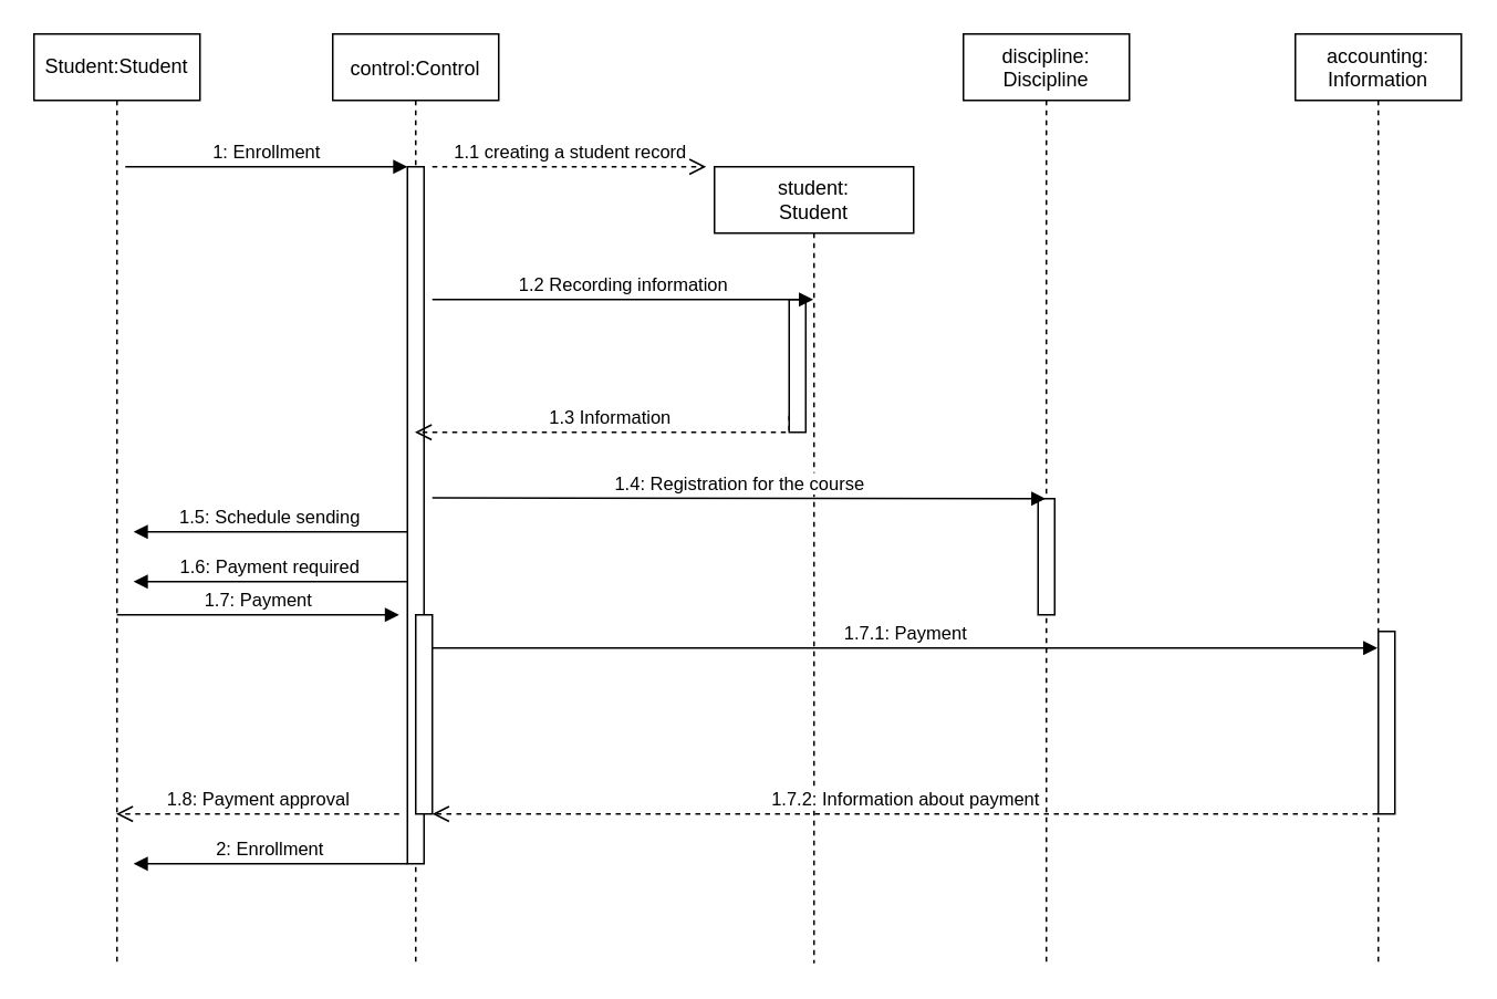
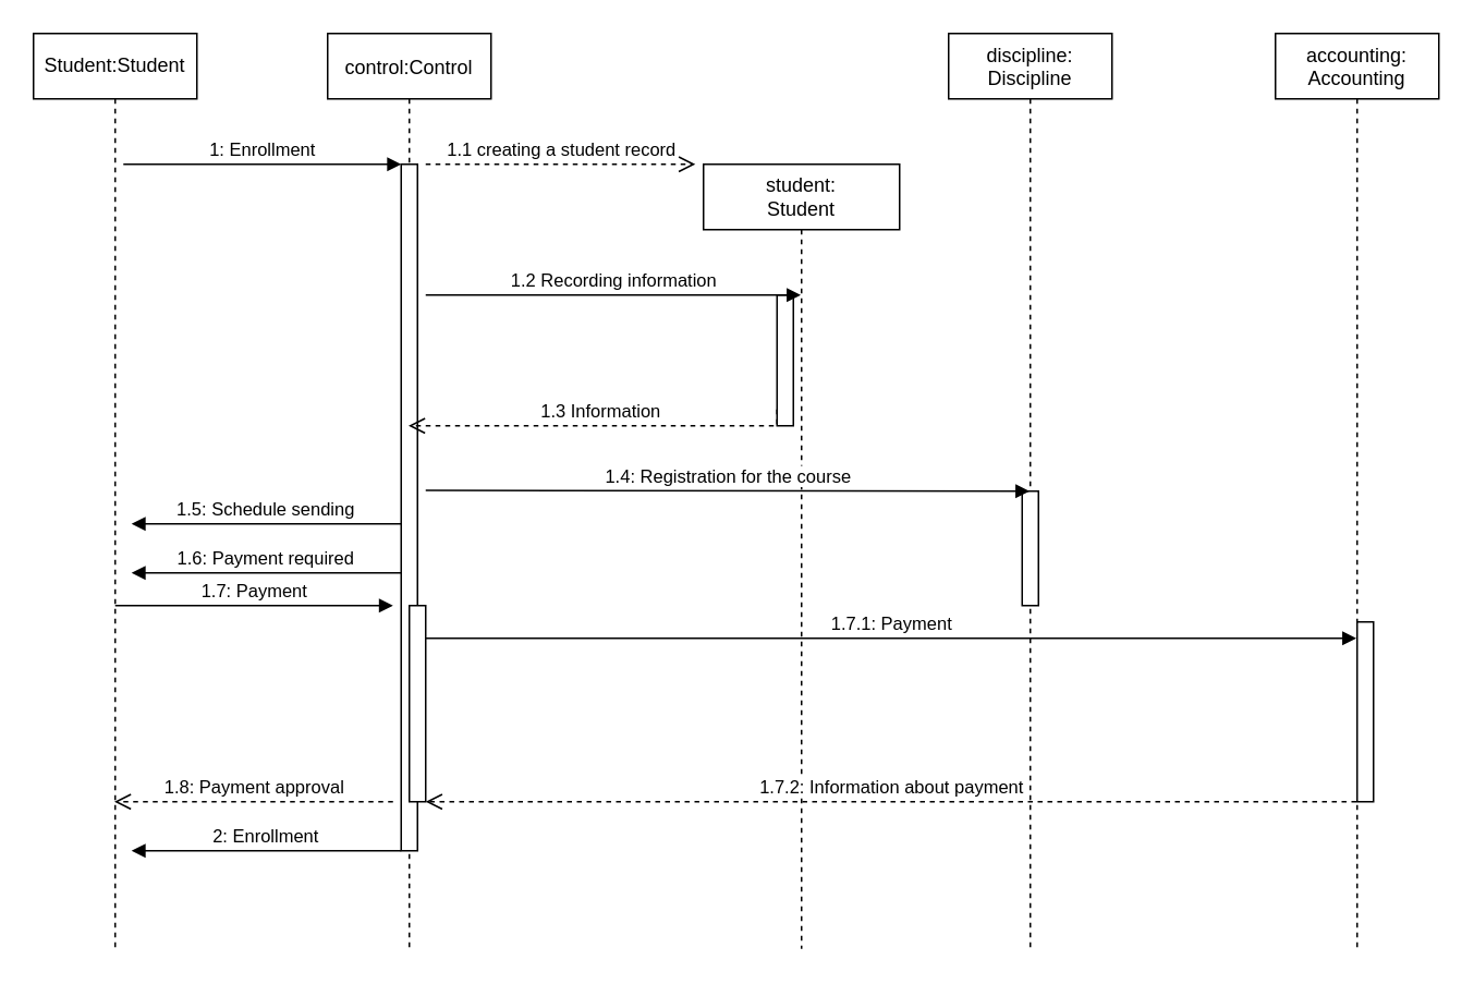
  <mxCell id="0" />
  <mxCell id="1" parent="0" />
  <mxCell id="2" value="Student:Student" style="shape=umlLifeline;perimeter=lifelinePerimeter;whiteSpace=wrap;html=1;container=0;dropTarget=0;collapsible=0;recursiveResize=0;outlineConnect=0;portConstraint=eastwest;newEdgeStyle={&quot;edgeStyle&quot;:&quot;elbowEdgeStyle&quot;,&quot;elbow&quot;:&quot;vertical&quot;,&quot;curved&quot;:0,&quot;rounded&quot;:0};" parent="1" vertex="1"><mxGeometry x="20" y="20" width="100" height="560" as="geometry" /></mxCell>
  <mxCell id="3" value="&lt;p style=&quot;margin: 0px; font-style: normal; font-variant-caps: normal; font-stretch: normal; line-height: normal; font-size-adjust: none; font-kerning: auto; font-variant-alternates: normal; font-variant-ligatures: normal; font-variant-numeric: normal; font-variant-east-asian: normal; font-variant-position: normal; font-feature-settings: normal; font-optical-sizing: auto; font-variation-settings: normal;&quot;&gt;control:Control&lt;/p&gt;" style="shape=umlLifeline;perimeter=lifelinePerimeter;whiteSpace=wrap;html=1;container=0;dropTarget=0;collapsible=0;recursiveResize=0;outlineConnect=0;portConstraint=eastwest;newEdgeStyle={&quot;edgeStyle&quot;:&quot;elbowEdgeStyle&quot;,&quot;elbow&quot;:&quot;vertical&quot;,&quot;curved&quot;:0,&quot;rounded&quot;:0};" parent="1" vertex="1"><mxGeometry x="200" y="20" width="100" height="560" as="geometry" /></mxCell>
  <mxCell id="4" value="" style="html=1;points=[];perimeter=orthogonalPerimeter;outlineConnect=0;targetShapes=umlLifeline;portConstraint=eastwest;newEdgeStyle={&quot;edgeStyle&quot;:&quot;elbowEdgeStyle&quot;,&quot;elbow&quot;:&quot;vertical&quot;,&quot;curved&quot;:0,&quot;rounded&quot;:0};" parent="3" vertex="1"><mxGeometry x="45" y="80" width="10" height="420" as="geometry" /></mxCell>
  <mxCell id="5" value="" style="html=1;points=[];perimeter=orthogonalPerimeter;outlineConnect=0;targetShapes=umlLifeline;portConstraint=eastwest;newEdgeStyle={&quot;edgeStyle&quot;:&quot;elbowEdgeStyle&quot;,&quot;elbow&quot;:&quot;vertical&quot;,&quot;curved&quot;:0,&quot;rounded&quot;:0};" vertex="1" parent="3"><mxGeometry x="50" y="350" width="10" height="120" as="geometry" /></mxCell>
  <mxCell id="6" value="1: Enrollment" style="html=1;verticalAlign=bottom;endArrow=block;edgeStyle=elbowEdgeStyle;elbow=horizontal;curved=0;rounded=0;" parent="1" target="4" edge="1"><mxGeometry relative="1" as="geometry"><mxPoint x="75" y="100" as="sourcePoint" /><Array as="points"><mxPoint x="160" y="100" /></Array></mxGeometry></mxCell>
  <mxCell id="7" value="&lt;p style=&quot;margin: 0px; font-style: normal; font-variant-caps: normal; font-stretch: normal; line-height: normal; font-size-adjust: none; font-kerning: auto; font-variant-alternates: normal; font-variant-ligatures: normal; font-variant-numeric: normal; font-variant-east-asian: normal; font-variant-position: normal; font-feature-settings: normal; font-optical-sizing: auto; font-variation-settings: normal;&quot;&gt;discipline:&lt;/p&gt;&lt;p style=&quot;margin: 0px; font-style: normal; font-variant-caps: normal; font-stretch: normal; line-height: normal; font-size-adjust: none; font-kerning: auto; font-variant-alternates: normal; font-variant-ligatures: normal; font-variant-numeric: normal; font-variant-east-asian: normal; font-variant-position: normal; font-feature-settings: normal; font-optical-sizing: auto; font-variation-settings: normal;&quot;&gt;Discipline&lt;br&gt;&lt;/p&gt;" style="shape=umlLifeline;perimeter=lifelinePerimeter;whiteSpace=wrap;html=1;container=0;dropTarget=0;collapsible=0;recursiveResize=0;outlineConnect=0;portConstraint=eastwest;newEdgeStyle={&quot;edgeStyle&quot;:&quot;elbowEdgeStyle&quot;,&quot;elbow&quot;:&quot;vertical&quot;,&quot;curved&quot;:0,&quot;rounded&quot;:0};" vertex="1" parent="1"><mxGeometry x="580" y="20" width="100" height="560" as="geometry" /></mxCell>
  <mxCell id="8" value="" style="html=1;points=[];perimeter=orthogonalPerimeter;outlineConnect=0;targetShapes=umlLifeline;portConstraint=eastwest;newEdgeStyle={&quot;edgeStyle&quot;:&quot;elbowEdgeStyle&quot;,&quot;elbow&quot;:&quot;vertical&quot;,&quot;curved&quot;:0,&quot;rounded&quot;:0};" vertex="1" parent="7"><mxGeometry x="45" y="280" width="10" height="70" as="geometry" /></mxCell>
- <mxCell id="9" value="&lt;p style=&quot;margin: 0px; font-style: normal; font-variant-caps: normal; font-stretch: normal; line-height: normal; font-size-adjust: none; font-kerning: auto; font-variant-alternates: normal; font-variant-ligatures: normal; font-variant-numeric: normal; font-variant-east-asian: normal; font-variant-position: normal; font-feature-settings: normal; font-optical-sizing: auto; font-variation-settings: normal;&quot;&gt;accounting: Information&lt;/p&gt;" style="shape=umlLifeline;perimeter=lifelinePerimeter;whiteSpace=wrap;html=1;container=0;dropTarget=0;collapsible=0;recursiveResize=0;outlineConnect=0;portConstraint=eastwest;newEdgeStyle={&quot;edgeStyle&quot;:&quot;elbowEdgeStyle&quot;,&quot;elbow&quot;:&quot;vertical&quot;,&quot;curved&quot;:0,&quot;rounded&quot;:0};" vertex="1" parent="1"><mxGeometry x="780" y="20" width="100" height="560" as="geometry" /></mxCell>
+ <mxCell id="9" value="&lt;p style=&quot;margin: 0px; font-style: normal; font-variant-caps: normal; font-stretch: normal; line-height: normal; font-size-adjust: none; font-kerning: auto; font-variant-alternates: normal; font-variant-ligatures: normal; font-variant-numeric: normal; font-variant-east-asian: normal; font-variant-position: normal; font-feature-settings: normal; font-optical-sizing: auto; font-variation-settings: normal;&quot;&gt;accounting: Accounting&lt;/p&gt;" style="shape=umlLifeline;perimeter=lifelinePerimeter;whiteSpace=wrap;html=1;container=0;dropTarget=0;collapsible=0;recursiveResize=0;outlineConnect=0;portConstraint=eastwest;newEdgeStyle={&quot;edgeStyle&quot;:&quot;elbowEdgeStyle&quot;,&quot;elbow&quot;:&quot;vertical&quot;,&quot;curved&quot;:0,&quot;rounded&quot;:0};" vertex="1" parent="1"><mxGeometry x="780" y="20" width="100" height="560" as="geometry" /></mxCell>
  <mxCell id="10" value="" style="html=1;points=[];perimeter=orthogonalPerimeter;outlineConnect=0;targetShapes=umlLifeline;portConstraint=eastwest;newEdgeStyle={&quot;edgeStyle&quot;:&quot;elbowEdgeStyle&quot;,&quot;elbow&quot;:&quot;vertical&quot;,&quot;curved&quot;:0,&quot;rounded&quot;:0};" vertex="1" parent="9"><mxGeometry x="50" y="360" width="10" height="110" as="geometry" /></mxCell>
  <mxCell id="11" value="2: Enrollment" style="html=1;verticalAlign=bottom;endArrow=block;edgeStyle=elbowEdgeStyle;elbow=vertical;curved=0;rounded=0;" edge="1" parent="1"><mxGeometry relative="1" as="geometry"><mxPoint x="245" y="520" as="sourcePoint" /><Array as="points"><mxPoint x="170" y="520" /></Array><mxPoint x="80" y="520" as="targetPoint" /></mxGeometry></mxCell>
  <mxCell id="12" value="student:&lt;br&gt;Student" style="shape=umlLifeline;perimeter=lifelinePerimeter;whiteSpace=wrap;html=1;container=0;dropTarget=0;collapsible=0;recursiveResize=0;outlineConnect=0;portConstraint=eastwest;newEdgeStyle={&quot;edgeStyle&quot;:&quot;elbowEdgeStyle&quot;,&quot;elbow&quot;:&quot;vertical&quot;,&quot;curved&quot;:0,&quot;rounded&quot;:0};" vertex="1" parent="1"><mxGeometry x="430" y="100" width="120" height="480" as="geometry" /></mxCell>
  <mxCell id="13" value="" style="html=1;points=[];perimeter=orthogonalPerimeter;outlineConnect=0;targetShapes=umlLifeline;portConstraint=eastwest;newEdgeStyle={&quot;edgeStyle&quot;:&quot;elbowEdgeStyle&quot;,&quot;elbow&quot;:&quot;vertical&quot;,&quot;curved&quot;:0,&quot;rounded&quot;:0};" vertex="1" parent="12"><mxGeometry x="45" y="80" width="10" height="80" as="geometry" /></mxCell>
  <mxCell id="14" value="1.1 creating a student record" style="html=1;verticalAlign=bottom;endArrow=open;dashed=1;endSize=8;edgeStyle=elbowEdgeStyle;elbow=vertical;curved=0;rounded=0;" edge="1" parent="1"><mxGeometry relative="1" as="geometry"><mxPoint x="425" y="100" as="targetPoint" /><Array as="points"><mxPoint x="340" y="100" /></Array><mxPoint x="260" y="100" as="sourcePoint" /></mxGeometry></mxCell>
  <mxCell id="15" value="1.2 Recording information" style="html=1;verticalAlign=bottom;endArrow=block;edgeStyle=elbowEdgeStyle;elbow=vertical;curved=0;rounded=0;" edge="1" parent="1" target="12"><mxGeometry relative="1" as="geometry"><mxPoint x="260" y="180" as="sourcePoint" /><Array as="points"><mxPoint x="345" y="180" /></Array><mxPoint x="430" y="180" as="targetPoint" /></mxGeometry></mxCell>
  <mxCell id="16" value="1.3 Information" style="html=1;verticalAlign=bottom;endArrow=open;dashed=1;endSize=8;edgeStyle=elbowEdgeStyle;elbow=vertical;curved=0;rounded=0;" edge="1" parent="1" target="3"><mxGeometry relative="1" as="geometry"><mxPoint x="320" y="260" as="targetPoint" /><Array as="points"><mxPoint x="235" y="260" /></Array><mxPoint x="475" y="250" as="sourcePoint" /></mxGeometry></mxCell>
  <mxCell id="17" value="1.4: Registration for the course" style="html=1;verticalAlign=bottom;endArrow=block;edgeStyle=elbowEdgeStyle;elbow=vertical;curved=0;rounded=0;" edge="1" parent="1" target="7"><mxGeometry relative="1" as="geometry"><mxPoint x="260" y="299.5" as="sourcePoint" /><Array as="points"><mxPoint x="540" y="300" /><mxPoint x="345" y="299.5" /></Array><mxPoint x="430" y="299.5" as="targetPoint" /></mxGeometry></mxCell>
  <mxCell id="18" value="1.5: Schedule sending" style="html=1;verticalAlign=bottom;endArrow=block;edgeStyle=elbowEdgeStyle;elbow=vertical;curved=0;rounded=0;" edge="1" parent="1"><mxGeometry relative="1" as="geometry"><mxPoint x="245" y="320" as="sourcePoint" /><Array as="points"><mxPoint x="170" y="320" /></Array><mxPoint x="80" y="320" as="targetPoint" /></mxGeometry></mxCell>
  <mxCell id="19" value="1.6: Payment required" style="html=1;verticalAlign=bottom;endArrow=block;edgeStyle=elbowEdgeStyle;elbow=vertical;curved=0;rounded=0;" edge="1" parent="1"><mxGeometry relative="1" as="geometry"><mxPoint x="245" y="350" as="sourcePoint" /><Array as="points"><mxPoint x="170" y="350" /></Array><mxPoint x="80" y="350" as="targetPoint" /></mxGeometry></mxCell>
  <mxCell id="20" value="1.7: Payment" style="html=1;verticalAlign=bottom;endArrow=block;edgeStyle=elbowEdgeStyle;elbow=horizontal;curved=0;rounded=0;" edge="1" parent="1"><mxGeometry relative="1" as="geometry"><mxPoint x="70" y="370" as="sourcePoint" /><Array as="points"><mxPoint x="155" y="370" /></Array><mxPoint x="240" y="370" as="targetPoint" /></mxGeometry></mxCell>
  <mxCell id="21" value="1.7.1: Payment" style="html=1;verticalAlign=bottom;endArrow=block;edgeStyle=elbowEdgeStyle;elbow=horizontal;curved=0;rounded=0;" edge="1" parent="1" target="9"><mxGeometry relative="1" as="geometry"><mxPoint x="260" y="390" as="sourcePoint" /><Array as="points"><mxPoint x="355" y="390" /></Array><mxPoint x="440" y="390" as="targetPoint" /></mxGeometry></mxCell>
  <mxCell id="22" value="1.7.2: Information about payment" style="html=1;verticalAlign=bottom;endArrow=open;dashed=1;endSize=8;edgeStyle=elbowEdgeStyle;elbow=vertical;curved=0;rounded=0;" edge="1" parent="1" source="9"><mxGeometry relative="1" as="geometry"><mxPoint x="340" y="490" as="sourcePoint" /><mxPoint x="260" y="490" as="targetPoint" /></mxGeometry></mxCell>
  <mxCell id="23" value="1.8: Payment approval" style="html=1;verticalAlign=bottom;endArrow=open;dashed=1;endSize=8;edgeStyle=elbowEdgeStyle;elbow=vertical;curved=0;rounded=0;" edge="1" parent="1" target="2"><mxGeometry relative="1" as="geometry"><mxPoint x="240" y="490" as="sourcePoint" /><mxPoint x="90" y="490" as="targetPoint" /></mxGeometry></mxCell>
